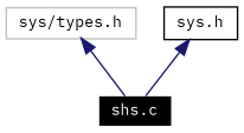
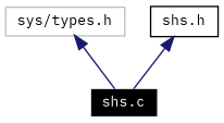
  digraph {
    fontname="IBM Plex Mono"
    node [fontname="IBM Plex Mono" fontsize=10 shape=record]
    edge [color=midnightblue dir=back fontname="IBM Plex Mono" fontsize=10 labelfontname=Helvetica labelfontsize=10 style=solid]
    n1 [color=white fillcolor=black fontcolor=white height=0.2 label="shs.c" style=filled width=0.4]
    n2 [color=grey75 height=0.2 label="sys/types.h" width=0.4]
-   n3 [color=black height=0.2 label="sys.h" width=0.4]
+   n3 [color=black height=0.2 label="shs.h" width=0.4]
    n2 -> n1
    n3 -> n1
  }
